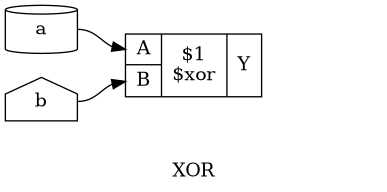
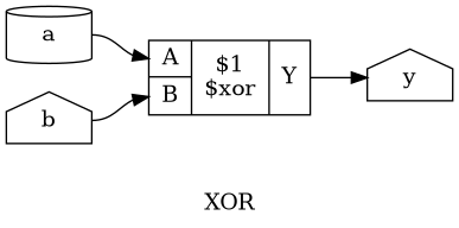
  digraph {
    label=XOR
    rankdir=LR
    remincross=true
    node [color=black fontcolor=black shape=house]
    edge [color=black fontcolor=black tailport=e]
    n1 [label=a shape=cylinder]
    n2 [label="{{<p4> A|<p5> B}|$1\n$xor|{<p6> Y}}" shape=record color="" fontcolor=""]
    n3 [label=b]
+   n4 [label=y]
    n1 -> n2 [headport="p4:w"]
+   n2 -> n4 [headport=w tailport="p6:e"]
    n3 -> n2 [headport="p5:w"]
  }
